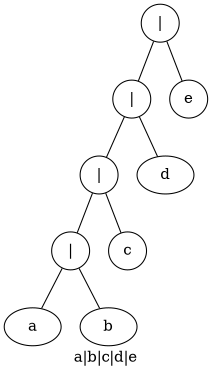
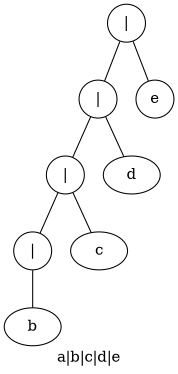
  digraph {
    label="a|b|c|d|e"
    node [shape=circle]
    edge [dir=none]
-   n1 [label=a shape=""]
    n2 [label=b shape=""]
    n3 [label="|"]
-   n4 [label=c]
+   n4 [label=c shape=""]
    n5 [label="|"]
    n6 [label=d shape=""]
    n7 [label="|"]
    n8 [label=e]
    n9 [label="|"]
-   n3 -> n1
    n3 -> n2
    n5 -> n3
    n5 -> n4
    n7 -> n5
    n7 -> n6
    n9 -> n7
    n9 -> n8
  }
